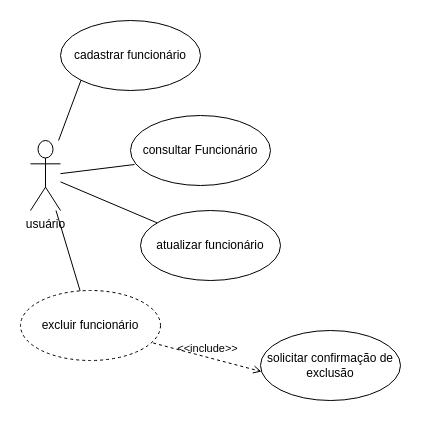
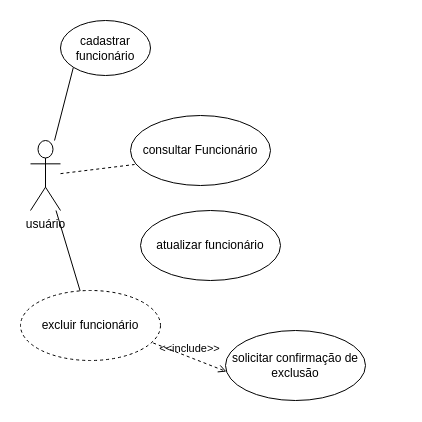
  <mxCell id="0" />
  <mxCell id="1" parent="0" />
  <mxCell id="2" style="rounded=0;orthogonalLoop=1;jettySize=auto;html=1;entryX=0;entryY=1;entryDx=0;entryDy=0;endArrow=none;endFill=0;" edge="1" parent="1" source="5" target="6"><mxGeometry relative="1" as="geometry" /></mxCell>
- <mxCell id="3" style="rounded=0;orthogonalLoop=1;jettySize=auto;html=1;endArrow=none;endFill=0;" edge="1" parent="1" source="5" target="8"><mxGeometry relative="1" as="geometry" /></mxCell>
  <mxCell id="4" style="rounded=0;orthogonalLoop=1;jettySize=auto;html=1;endArrow=none;endFill=0;" edge="1" parent="1" source="5" target="9"><mxGeometry relative="1" as="geometry" /></mxCell>
  <mxCell id="5" value="usuário&lt;div&gt;&lt;br&gt;&lt;/div&gt;" style="shape=umlActor;html=1;verticalLabelPosition=bottom;verticalAlign=top;align=center;" vertex="1" parent="1"><mxGeometry x="30" y="140" width="30" height="70" as="geometry" /></mxCell>
- <mxCell id="6" value="&lt;div style=&quot;&quot;&gt;&lt;span style=&quot;background-color: initial;&quot;&gt;cadastrar funcionário&lt;/span&gt;&lt;/div&gt;" style="ellipse;whiteSpace=wrap;html=1;align=center;" vertex="1" parent="1"><mxGeometry x="60" y="20" width="140" height="70" as="geometry" /></mxCell>
+ <mxCell id="6" value="&lt;div style=&quot;&quot;&gt;&lt;span style=&quot;background-color: initial;&quot;&gt;cadastrar funcionário&lt;/span&gt;&lt;/div&gt;" style="ellipse;whiteSpace=wrap;html=1;align=center;" vertex="1" parent="1"><mxGeometry x="60" y="20" width="90" height="55" as="geometry" /></mxCell>
  <mxCell id="7" value="&lt;div style=&quot;&quot;&gt;consultar Funcionário&lt;/div&gt;" style="ellipse;whiteSpace=wrap;html=1;align=center;" vertex="1" parent="1"><mxGeometry x="130" y="115" width="140" height="70" as="geometry" /></mxCell>
  <mxCell id="8" value="&lt;div style=&quot;&quot;&gt;atualizar funcionário&lt;/div&gt;" style="ellipse;whiteSpace=wrap;html=1;align=center;" vertex="1" parent="1"><mxGeometry x="140" y="210" width="140" height="70" as="geometry" /></mxCell>
  <mxCell id="9" value="&lt;div style=&quot;&quot;&gt;excluir funcionário&lt;/div&gt;" style="ellipse;whiteSpace=wrap;html=1;align=center;dashed=1;" vertex="1" parent="1"><mxGeometry x="20" y="290" width="140" height="70" as="geometry" /></mxCell>
- <mxCell id="10" style="rounded=0;orthogonalLoop=1;jettySize=auto;html=1;entryX=0.029;entryY=0.7;entryDx=0;entryDy=0;entryPerimeter=0;endArrow=none;endFill=0;" edge="1" parent="1" source="5" target="7"><mxGeometry relative="1" as="geometry" /></mxCell>
- <mxCell id="11" value="&lt;div style=&quot;&quot;&gt;solicitar confirmação de exclusão&lt;/div&gt;" style="ellipse;whiteSpace=wrap;html=1;align=center;" vertex="1" parent="1"><mxGeometry x="260" y="330" width="140" height="70" as="geometry" /></mxCell>
+ <mxCell id="10" style="rounded=0;orthogonalLoop=1;jettySize=auto;html=1;entryX=0.029;entryY=0.7;entryDx=0;entryDy=0;entryPerimeter=0;endArrow=none;endFill=0;dashed=1;" edge="1" parent="1" source="5" target="7"><mxGeometry relative="1" as="geometry" /></mxCell>
+ <mxCell id="11" value="&lt;div style=&quot;&quot;&gt;solicitar confirmação de exclusão&lt;/div&gt;" style="ellipse;whiteSpace=wrap;html=1;align=center;" vertex="1" parent="1"><mxGeometry x="225" y="330" width="140" height="70" as="geometry" /></mxCell>
  <mxCell id="12" value="&amp;lt;&amp;lt;include&amp;gt;&amp;gt;" style="edgeStyle=none;html=1;endArrow=open;verticalAlign=bottom;dashed=1;labelBackgroundColor=none;rounded=0;exitX=0.948;exitY=0.75;exitDx=0;exitDy=0;exitPerimeter=0;entryX=0.007;entryY=0.587;entryDx=0;entryDy=0;entryPerimeter=0;" edge="1" parent="1" source="9" target="11"><mxGeometry width="160" relative="1" as="geometry"><mxPoint x="170" y="350" as="sourcePoint" /><mxPoint x="340" y="410" as="targetPoint" /></mxGeometry></mxCell>
